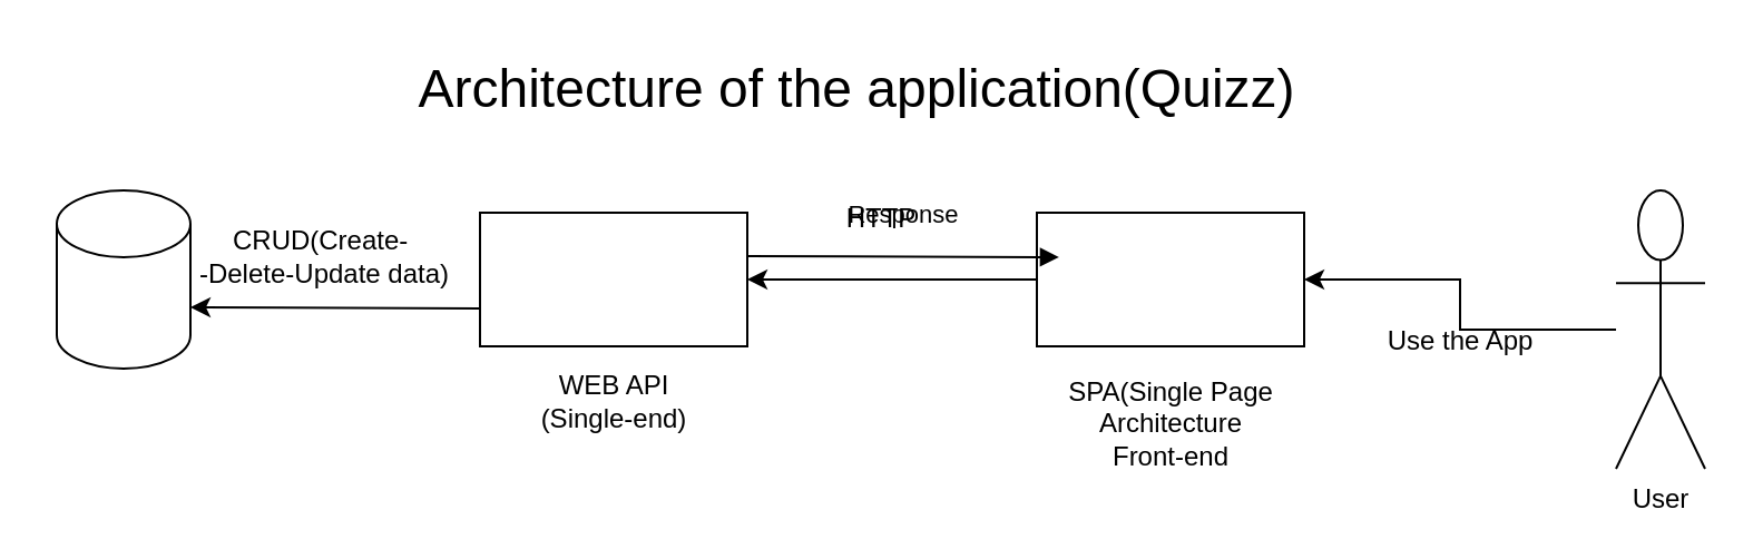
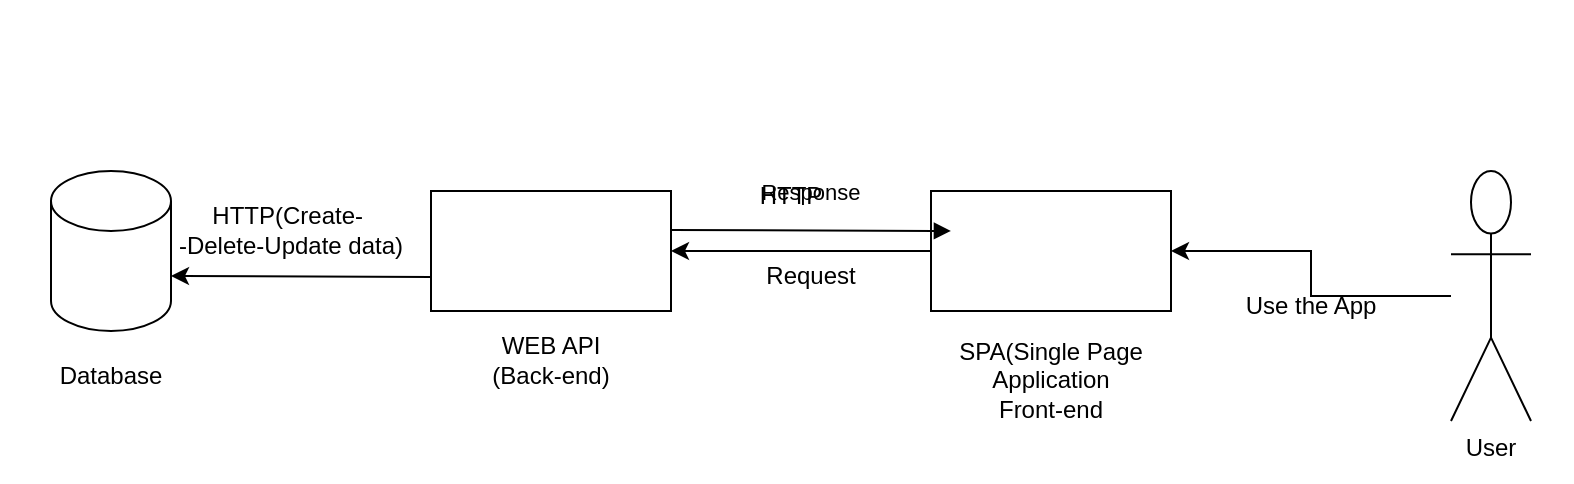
  <mxCell id="0" />
  <mxCell id="1" parent="0" />
  <mxCell id="2" value="" style="shape=cylinder3;whiteSpace=wrap;html=1;boundedLbl=1;backgroundOutline=1;size=15;" vertex="1" parent="1"><mxGeometry x="25" y="85" width="60" height="80" as="geometry" /></mxCell>
+ <mxCell id="3" value="Database" style="text;html=1;align=center;verticalAlign=middle;resizable=0;points=[];autosize=1;strokeColor=none;fillColor=none;" vertex="1" parent="1"><mxGeometry x="20" y="173" width="70" height="30" as="geometry" /></mxCell>
  <mxCell id="4" value="" style="rounded=0;whiteSpace=wrap;html=1;" vertex="1" parent="1"><mxGeometry x="215" y="95" width="120" height="60" as="geometry" /></mxCell>
- <mxCell id="5" value="WEB API&lt;div&gt;(Single-end)&lt;/div&gt;" style="text;html=1;align=center;verticalAlign=middle;resizable=0;points=[];autosize=1;strokeColor=none;fillColor=none;" vertex="1" parent="1"><mxGeometry x="235" y="160" width="80" height="40" as="geometry" /></mxCell>
+ <mxCell id="5" value="WEB API&lt;div&gt;(Back-end)&lt;/div&gt;" style="text;html=1;align=center;verticalAlign=middle;resizable=0;points=[];autosize=1;strokeColor=none;fillColor=none;" vertex="1" parent="1"><mxGeometry x="235" y="160" width="80" height="40" as="geometry" /></mxCell>
  <mxCell id="6" style="edgeStyle=orthogonalEdgeStyle;rounded=0;orthogonalLoop=1;jettySize=auto;html=1;" edge="1" parent="1" source="7" target="4"><mxGeometry relative="1" as="geometry" /></mxCell>
  <mxCell id="7" value="" style="rounded=0;whiteSpace=wrap;html=1;" vertex="1" parent="1"><mxGeometry x="465" y="95" width="120" height="60" as="geometry" /></mxCell>
- <mxCell id="8" value="&lt;div&gt;SPA(Single Page&lt;/div&gt;&lt;div&gt;Architecture&lt;/div&gt;Front-end" style="text;html=1;align=center;verticalAlign=middle;resizable=0;points=[];autosize=1;strokeColor=none;fillColor=none;" vertex="1" parent="1"><mxGeometry x="465" y="160" width="120" height="60" as="geometry" /></mxCell>
+ <mxCell id="8" value="&lt;div&gt;SPA(Single Page&lt;/div&gt;&lt;div&gt;Application&lt;/div&gt;Front-end" style="text;html=1;align=center;verticalAlign=middle;resizable=0;points=[];autosize=1;strokeColor=none;fillColor=none;" vertex="1" parent="1"><mxGeometry x="465" y="160" width="120" height="60" as="geometry" /></mxCell>
  <mxCell id="9" value="" style="endArrow=classic;html=1;rounded=0;entryX=1;entryY=0;entryDx=0;entryDy=52.5;entryPerimeter=0;" edge="1" parent="1" target="2"><mxGeometry relative="1" as="geometry"><mxPoint x="215" y="138" as="sourcePoint" /><mxPoint x="255" y="215" as="targetPoint" /></mxGeometry></mxCell>
- <mxCell id="10" value="CRUD(Create-&amp;nbsp;&lt;div&gt;-Delete-Update data)&lt;/div&gt;" style="text;html=1;align=center;verticalAlign=middle;resizable=0;points=[];autosize=1;strokeColor=none;fillColor=none;" vertex="1" parent="1"><mxGeometry x="75" y="95" width="140" height="40" as="geometry" /></mxCell>
+ <mxCell id="10" value="HTTP(Create-&amp;nbsp;&lt;div&gt;-Delete-Update data)&lt;/div&gt;" style="text;html=1;align=center;verticalAlign=middle;resizable=0;points=[];autosize=1;strokeColor=none;fillColor=none;" vertex="1" parent="1"><mxGeometry x="75" y="95" width="140" height="40" as="geometry" /></mxCell>
  <mxCell id="11" value="Response" style="html=1;verticalAlign=bottom;endArrow=block;curved=0;rounded=0;entryX=0.083;entryY=0.333;entryDx=0;entryDy=0;entryPerimeter=0;" edge="1" parent="1" target="7"><mxGeometry x="-0.0" y="10" width="80" relative="1" as="geometry"><mxPoint x="335" y="114.5" as="sourcePoint" /><mxPoint x="415" y="114.5" as="targetPoint" /><mxPoint as="offset" /></mxGeometry></mxCell>
+ <mxCell id="12" value="Request" style="text;html=1;align=center;verticalAlign=middle;resizable=0;points=[];autosize=1;strokeColor=none;fillColor=none;" vertex="1" parent="1"><mxGeometry x="370" y="123" width="70" height="30" as="geometry" /></mxCell>
  <mxCell id="13" style="edgeStyle=orthogonalEdgeStyle;rounded=0;orthogonalLoop=1;jettySize=auto;html=1;entryX=1;entryY=0.5;entryDx=0;entryDy=0;" edge="1" parent="1" source="14" target="7"><mxGeometry relative="1" as="geometry" /></mxCell>
  <mxCell id="14" value="User" style="shape=umlActor;verticalLabelPosition=bottom;verticalAlign=top;html=1;" vertex="1" parent="1"><mxGeometry x="725" y="85" width="40" height="125" as="geometry" /></mxCell>
  <mxCell id="15" value="Use the App" style="text;html=1;align=center;verticalAlign=middle;resizable=0;points=[];autosize=1;strokeColor=none;fillColor=none;" vertex="1" parent="1"><mxGeometry x="610" y="138" width="90" height="30" as="geometry" /></mxCell>
  <mxCell id="16" value="HTTP" style="text;html=1;align=center;verticalAlign=middle;resizable=0;points=[];autosize=1;strokeColor=none;fillColor=none;" vertex="1" parent="1"><mxGeometry x="370" y="83" width="50" height="30" as="geometry" /></mxCell>
- <mxCell id="17" value="&lt;span style=&quot;font-size: 24px;&quot;&gt;Architecture of the application(Quizz)&lt;/span&gt;" style="text;html=1;align=center;verticalAlign=middle;resizable=0;points=[];autosize=1;strokeColor=none;fillColor=none;" vertex="1" parent="1"><mxGeometry x="174" y="20" width="420" height="40" as="geometry" /></mxCell>
